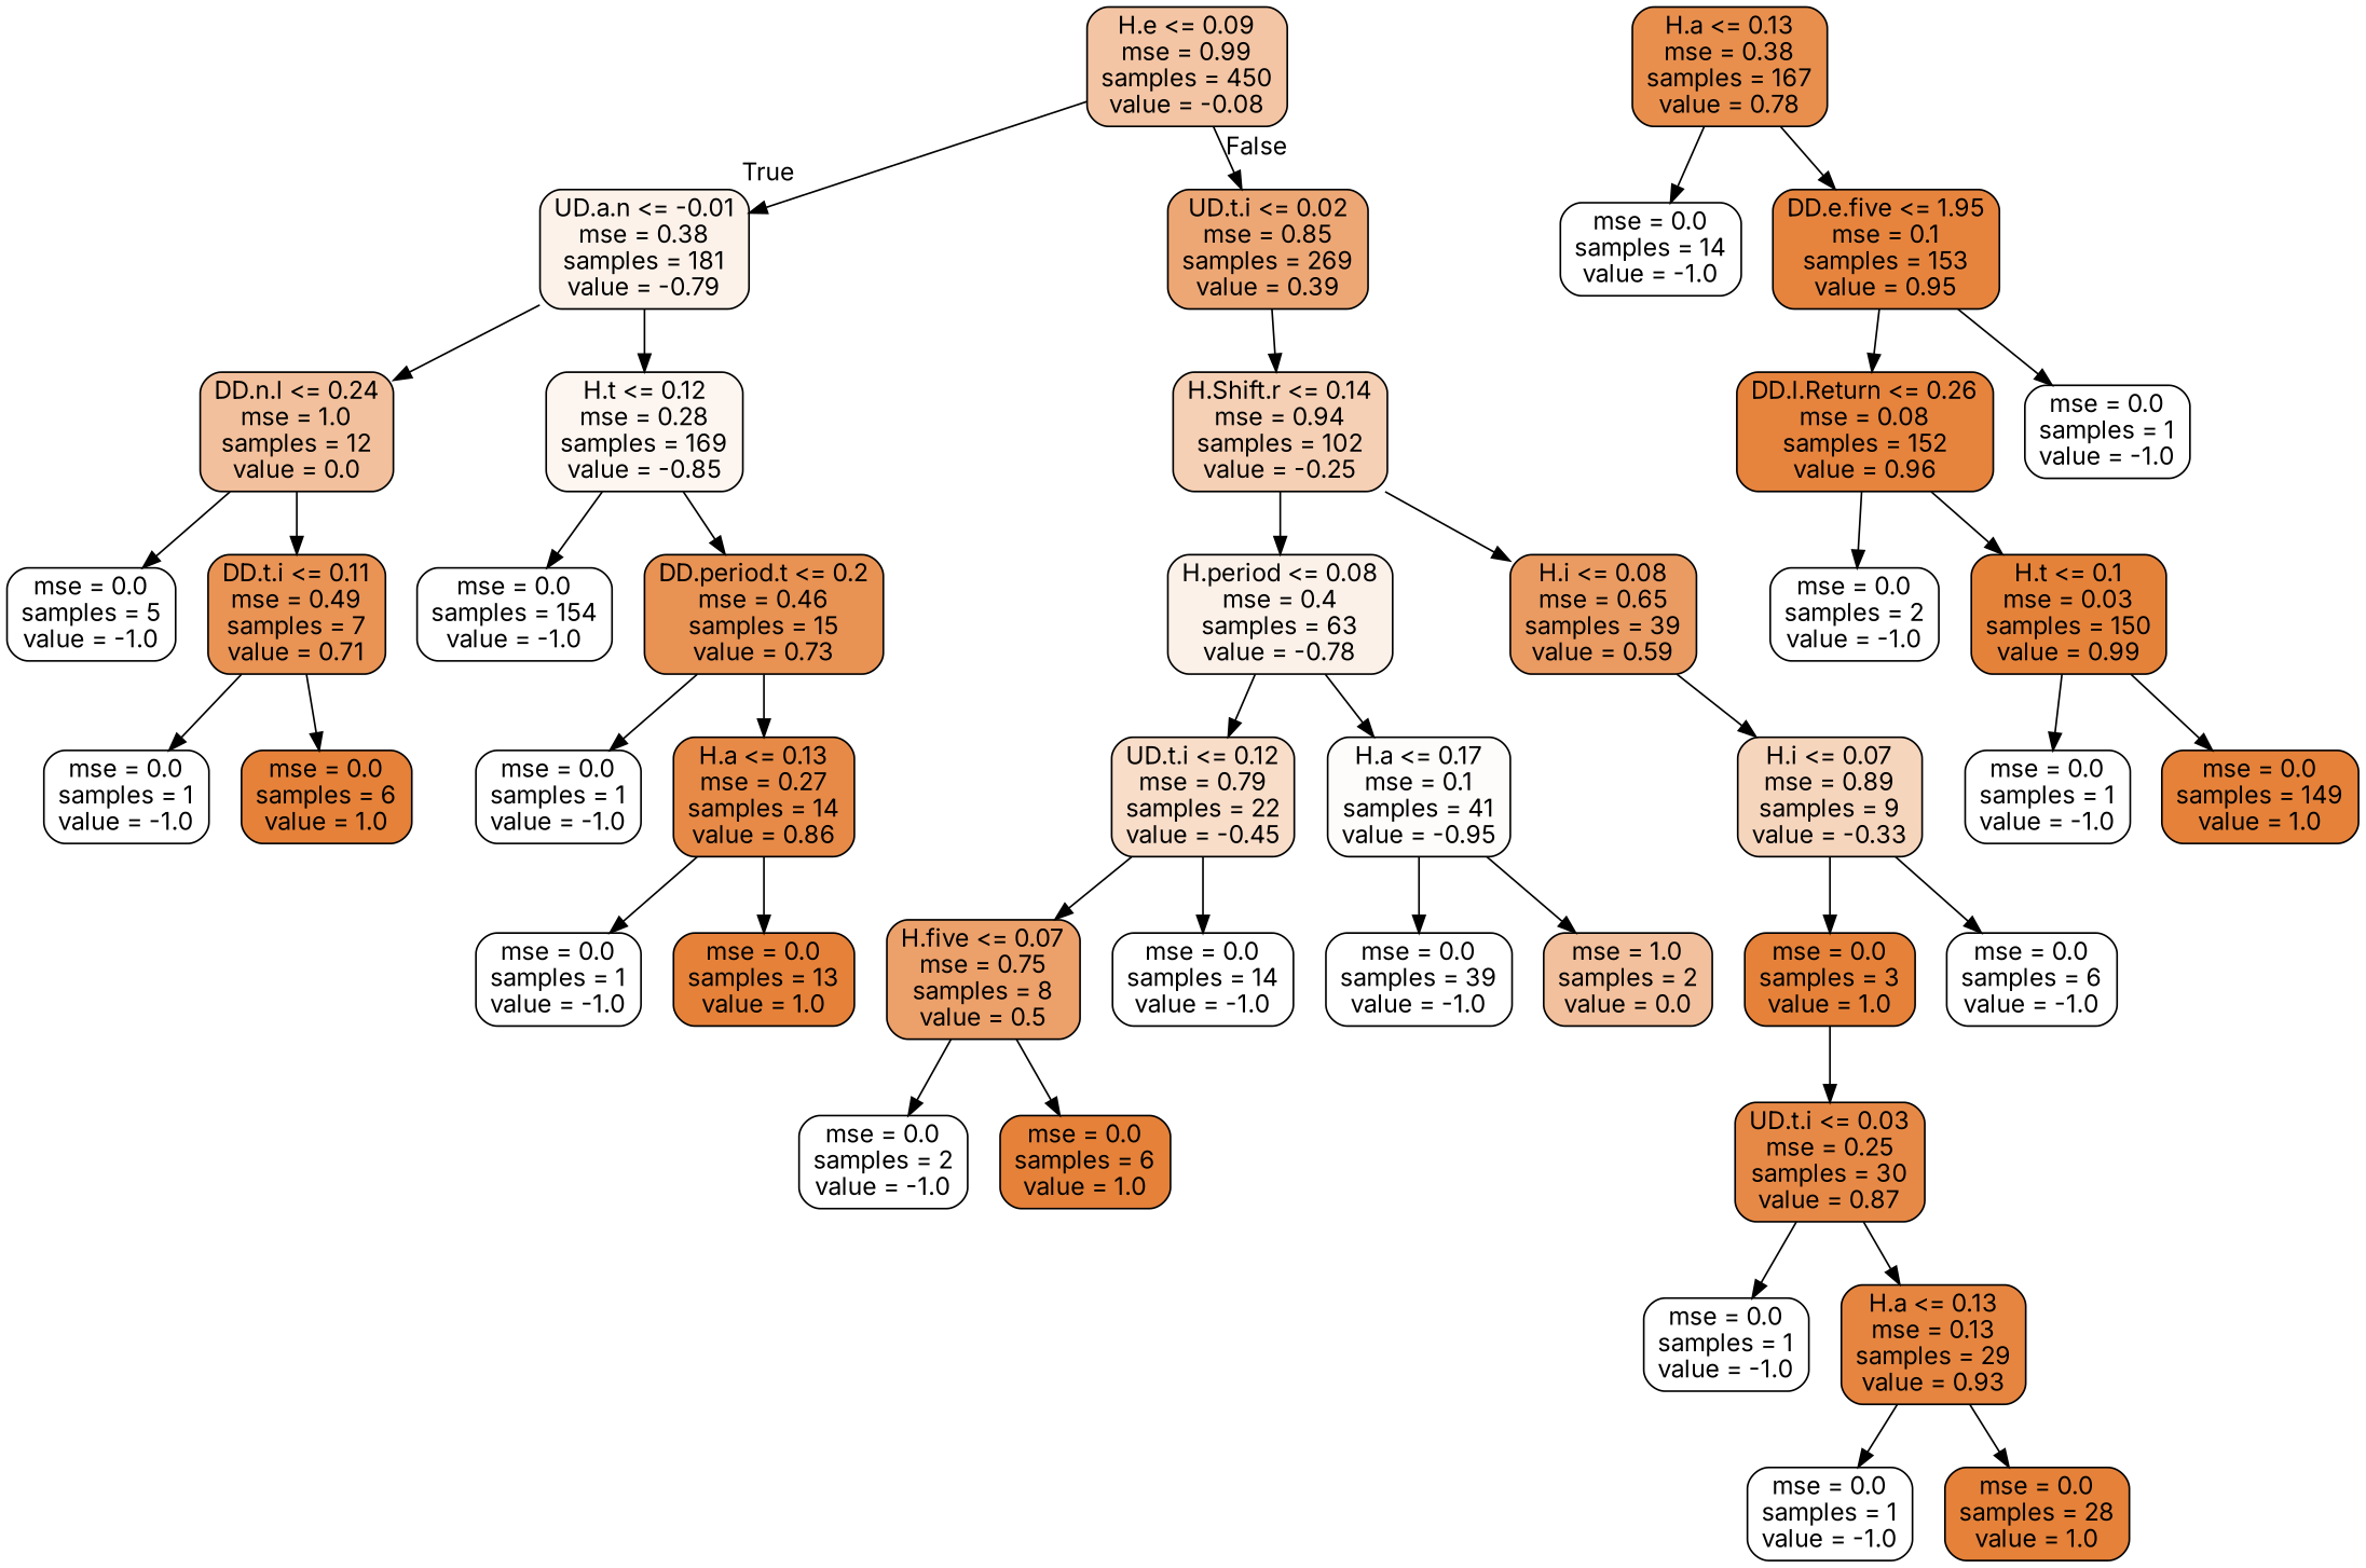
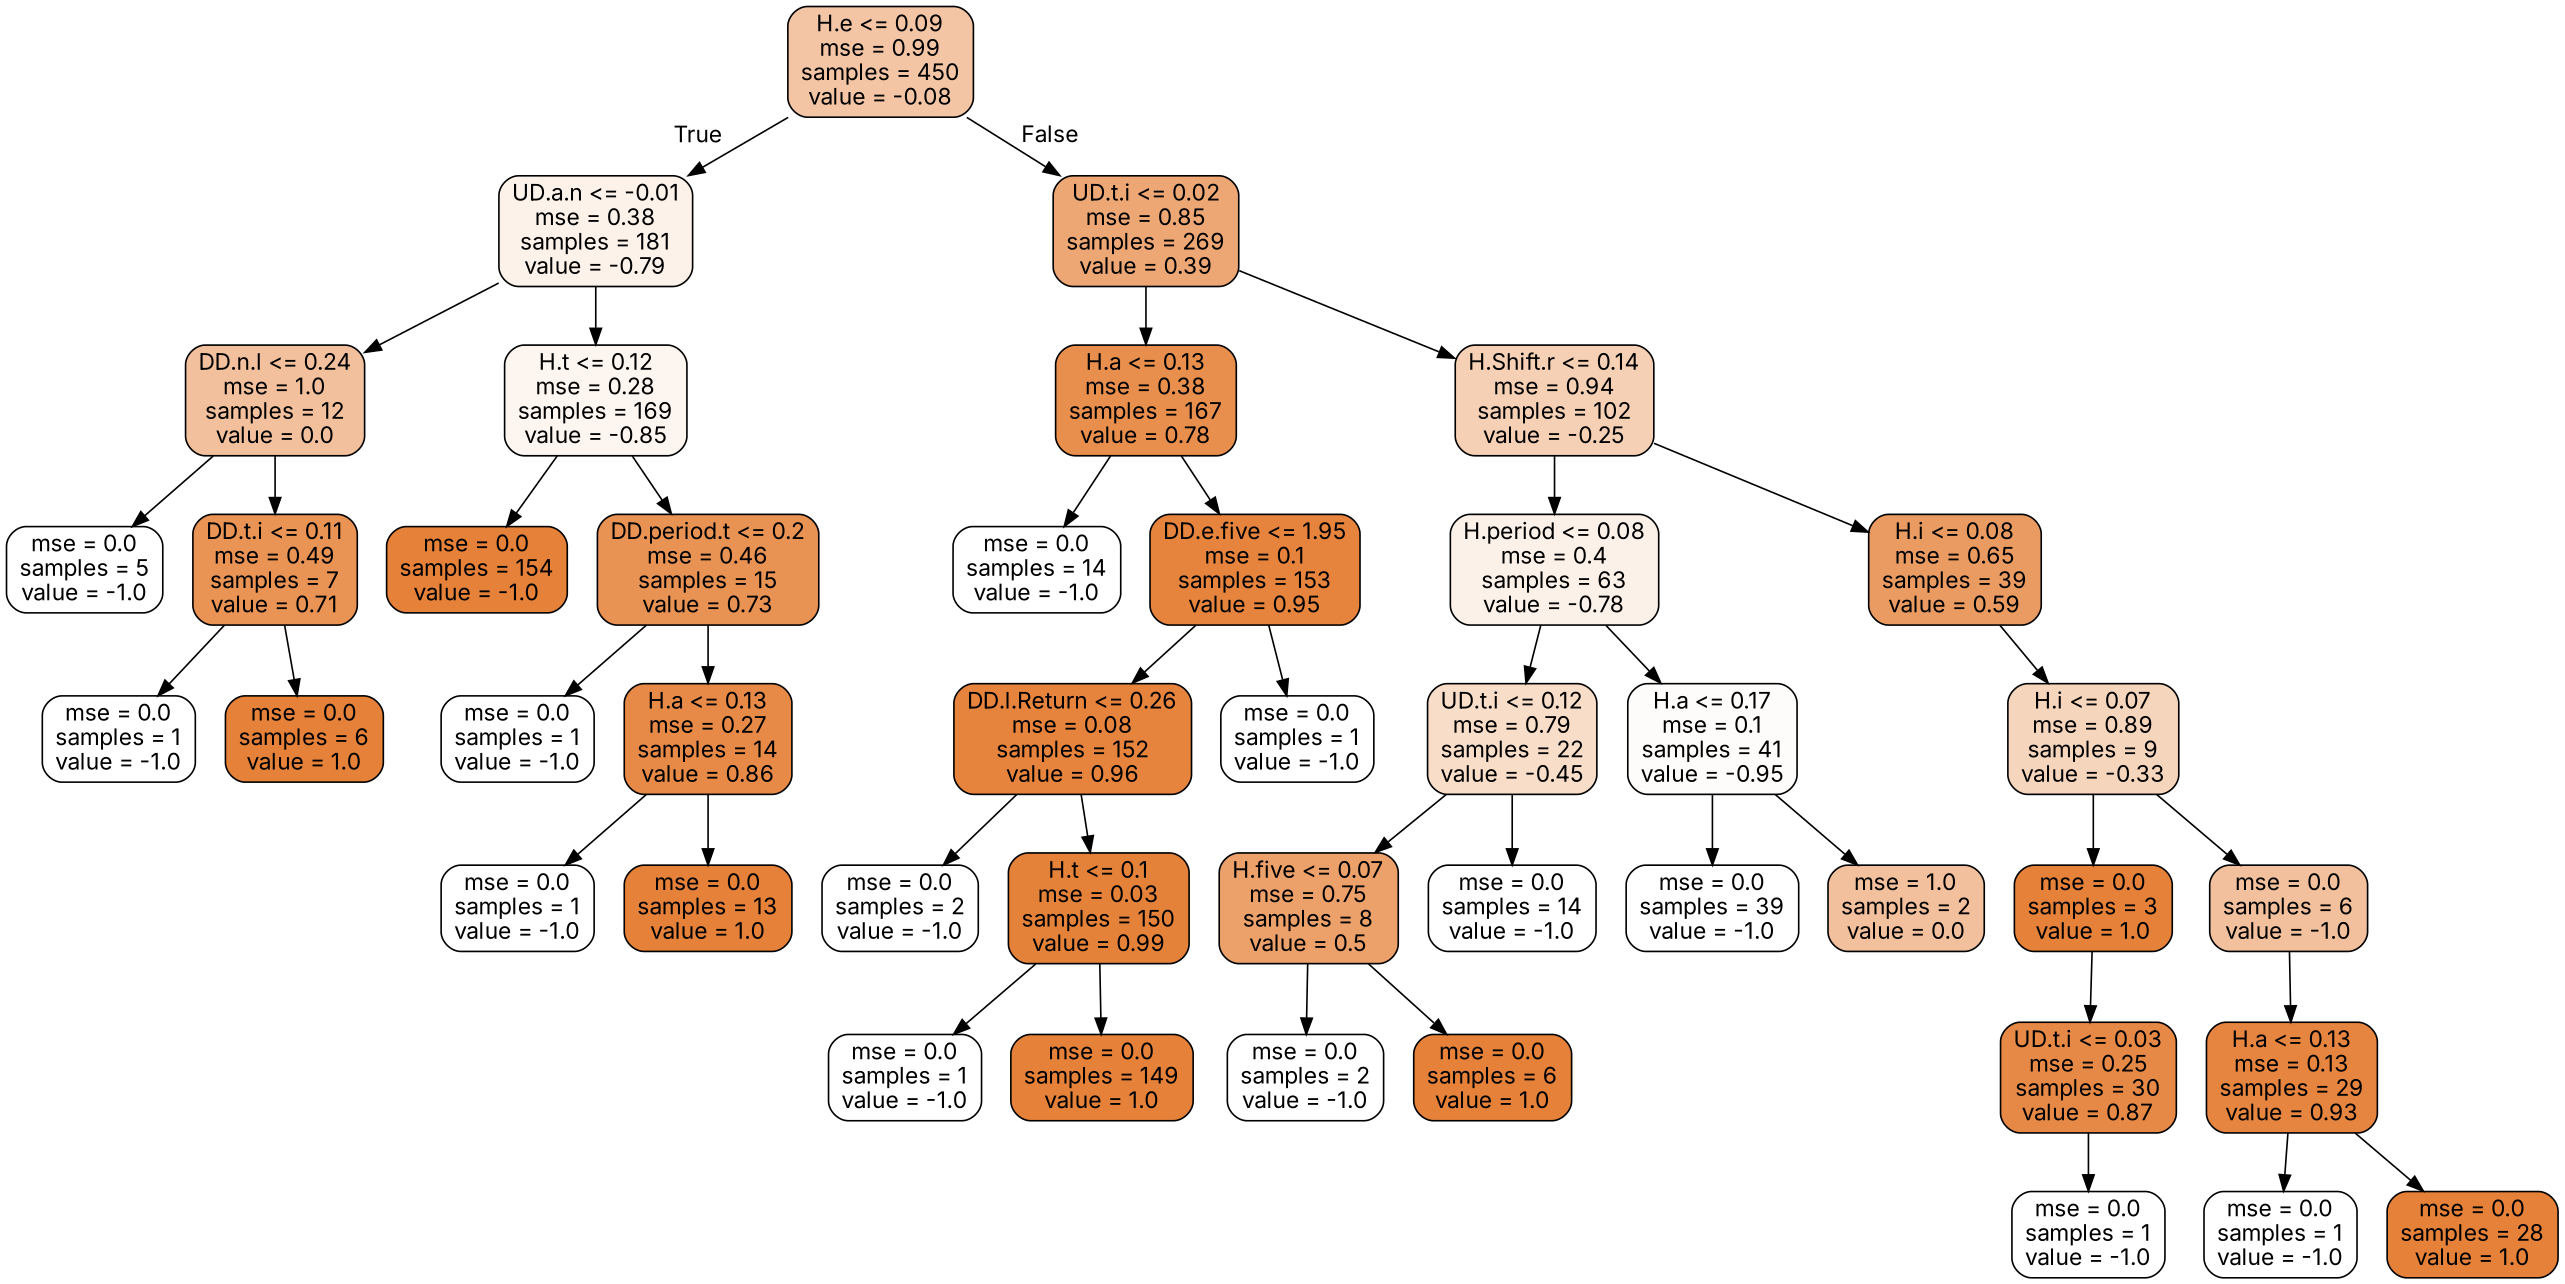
  digraph {
    fontname=Inter
    node [color=black fillcolor="#ffffff" fontname=Inter shape=box style="filled, rounded"]
    edge [fontname=Inter]
    n1 [fillcolor="#f3c5a4" label="H.e <= 0.09\nmse = 0.99\nsamples = 450\nvalue = -0.08"]
    n2 [fillcolor="#fcf2ea" label="UD.a.n <= -0.01\nmse = 0.38\nsamples = 181\nvalue = -0.79"]
    n3 [fillcolor="#eda775" label="UD.t.i <= 0.02\nmse = 0.85\nsamples = 269\nvalue = 0.39"]
    n4 [fillcolor="#f2c09c" label="DD.n.l <= 0.24\nmse = 1.0\nsamples = 12\nvalue = 0.0"]
    n5 [fillcolor="#fdf5f0" label="H.t <= 0.12\nmse = 0.28\nsamples = 169\nvalue = -0.85"]
    n6 [fillcolor="#e88f4e" label="H.a <= 0.13\nmse = 0.38\nsamples = 167\nvalue = 0.78"]
    n7 [fillcolor="#f5d0b5" label="H.Shift.r <= 0.14\nmse = 0.94\nsamples = 102\nvalue = -0.25"]
    n8 [label="mse = 0.0\nsamples = 5\nvalue = -1.0"]
    n9 [fillcolor="#e99355" label="DD.t.i <= 0.11\nmse = 0.49\nsamples = 7\nvalue = 0.71"]
-   n10 [label="mse = 0.0\nsamples = 154\nvalue = -1.0"]
+   n10 [fillcolor="#e58139" label="mse = 0.0\nsamples = 154\nvalue = -1.0"]
    n11 [fillcolor="#e89253" label="DD.period.t <= 0.2\nmse = 0.46\nsamples = 15\nvalue = 0.73"]
    n12 [label="mse = 0.0\nsamples = 1\nvalue = -1.0"]
    n13 [fillcolor="#e58139" label="mse = 0.0\nsamples = 6\nvalue = 1.0"]
    n14 [label="mse = 0.0\nsamples = 1\nvalue = -1.0"]
    n15 [fillcolor="#e78a47" label="H.a <= 0.13\nmse = 0.27\nsamples = 14\nvalue = 0.86"]
    n16 [label="mse = 0.0\nsamples = 1\nvalue = -1.0"]
    n17 [fillcolor="#e58139" label="mse = 0.0\nsamples = 13\nvalue = 1.0"]
    n18 [label="mse = 0.0\nsamples = 14\nvalue = -1.0"]
    n19 [fillcolor="#e6843e" label="DD.e.five <= 1.95\nmse = 0.1\nsamples = 153\nvalue = 0.95"]
    n20 [fillcolor="#fcf1e9" label="H.period <= 0.08\nmse = 0.4\nsamples = 63\nvalue = -0.78"]
    n21 [fillcolor="#ea9b62" label="H.i <= 0.08\nmse = 0.65\nsamples = 39\nvalue = 0.59"]
    n22 [fillcolor="#e6833d" label="DD.l.Return <= 0.26\nmse = 0.08\nsamples = 152\nvalue = 0.96"]
    n23 [label="mse = 0.0\nsamples = 1\nvalue = -1.0"]
    n24 [label="mse = 0.0\nsamples = 2\nvalue = -1.0"]
    n25 [fillcolor="#e5823a" label="H.t <= 0.1\nmse = 0.03\nsamples = 150\nvalue = 0.99"]
    n26 [label="mse = 0.0\nsamples = 1\nvalue = -1.0"]
    n27 [fillcolor="#e58139" label="mse = 0.0\nsamples = 149\nvalue = 1.0"]
    n28 [fillcolor="#f8ddc9" label="UD.t.i <= 0.12\nmse = 0.79\nsamples = 22\nvalue = -0.45"]
    n29 [fillcolor="#fefcfa" label="H.a <= 0.17\nmse = 0.1\nsamples = 41\nvalue = -0.95"]
    n30 [fillcolor="#f6d5bd" label="H.i <= 0.07\nmse = 0.89\nsamples = 9\nvalue = -0.33"]
    n31 [fillcolor="#eca06a" label="H.five <= 0.07\nmse = 0.75\nsamples = 8\nvalue = 0.5"]
    n32 [label="mse = 0.0\nsamples = 14\nvalue = -1.0"]
    n33 [label="mse = 0.0\nsamples = 39\nvalue = -1.0"]
    n34 [fillcolor="#f2c09c" label="mse = 1.0\nsamples = 2\nvalue = 0.0"]
    n35 [label="mse = 0.0\nsamples = 2\nvalue = -1.0"]
    n36 [fillcolor="#e58139" label="mse = 0.0\nsamples = 6\nvalue = 1.0"]
    n37 [fillcolor="#e58139" label="mse = 0.0\nsamples = 3\nvalue = 1.0"]
-   n38 [label="mse = 0.0\nsamples = 6\nvalue = -1.0"]
+   n38 [fillcolor="#f2c09c" label="mse = 0.0\nsamples = 6\nvalue = -1.0"]
    n39 [fillcolor="#e78946" label="UD.t.i <= 0.03\nmse = 0.25\nsamples = 30\nvalue = 0.87"]
    n40 [label="mse = 0.0\nsamples = 1\nvalue = -1.0"]
    n41 [fillcolor="#e68540" label="H.a <= 0.13\nmse = 0.13\nsamples = 29\nvalue = 0.93"]
    n42 [label="mse = 0.0\nsamples = 1\nvalue = -1.0"]
    n43 [fillcolor="#e58139" label="mse = 0.0\nsamples = 28\nvalue = 1.0"]
    n1 -> n2 [headlabel=True labelangle=45 labeldistance=2.5]
    n1 -> n3 [headlabel=False labelangle=-45 labeldistance=2.5]
    n2 -> n4
    n2 -> n5
+   n3 -> n6
    n3 -> n7
    n4 -> n8
    n4 -> n9
    n5 -> n10
    n5 -> n11
    n6 -> n18
    n6 -> n19
    n7 -> n20
    n7 -> n21
    n9 -> n12
    n9 -> n13
    n11 -> n14
    n11 -> n15
    n15 -> n16
    n15 -> n17
    n19 -> n22
    n19 -> n23
    n20 -> n28
    n20 -> n29
    n21 -> n30
    n22 -> n24
    n22 -> n25
    n25 -> n26
    n25 -> n27
    n28 -> n31
    n28 -> n32
    n29 -> n33
    n29 -> n34
    n30 -> n37
    n30 -> n38
    n31 -> n35
    n31 -> n36
    n37 -> n39
    n39 -> n40
-   n39 -> n41
+   n38 -> n41
    n41 -> n42
    n41 -> n43
  }
